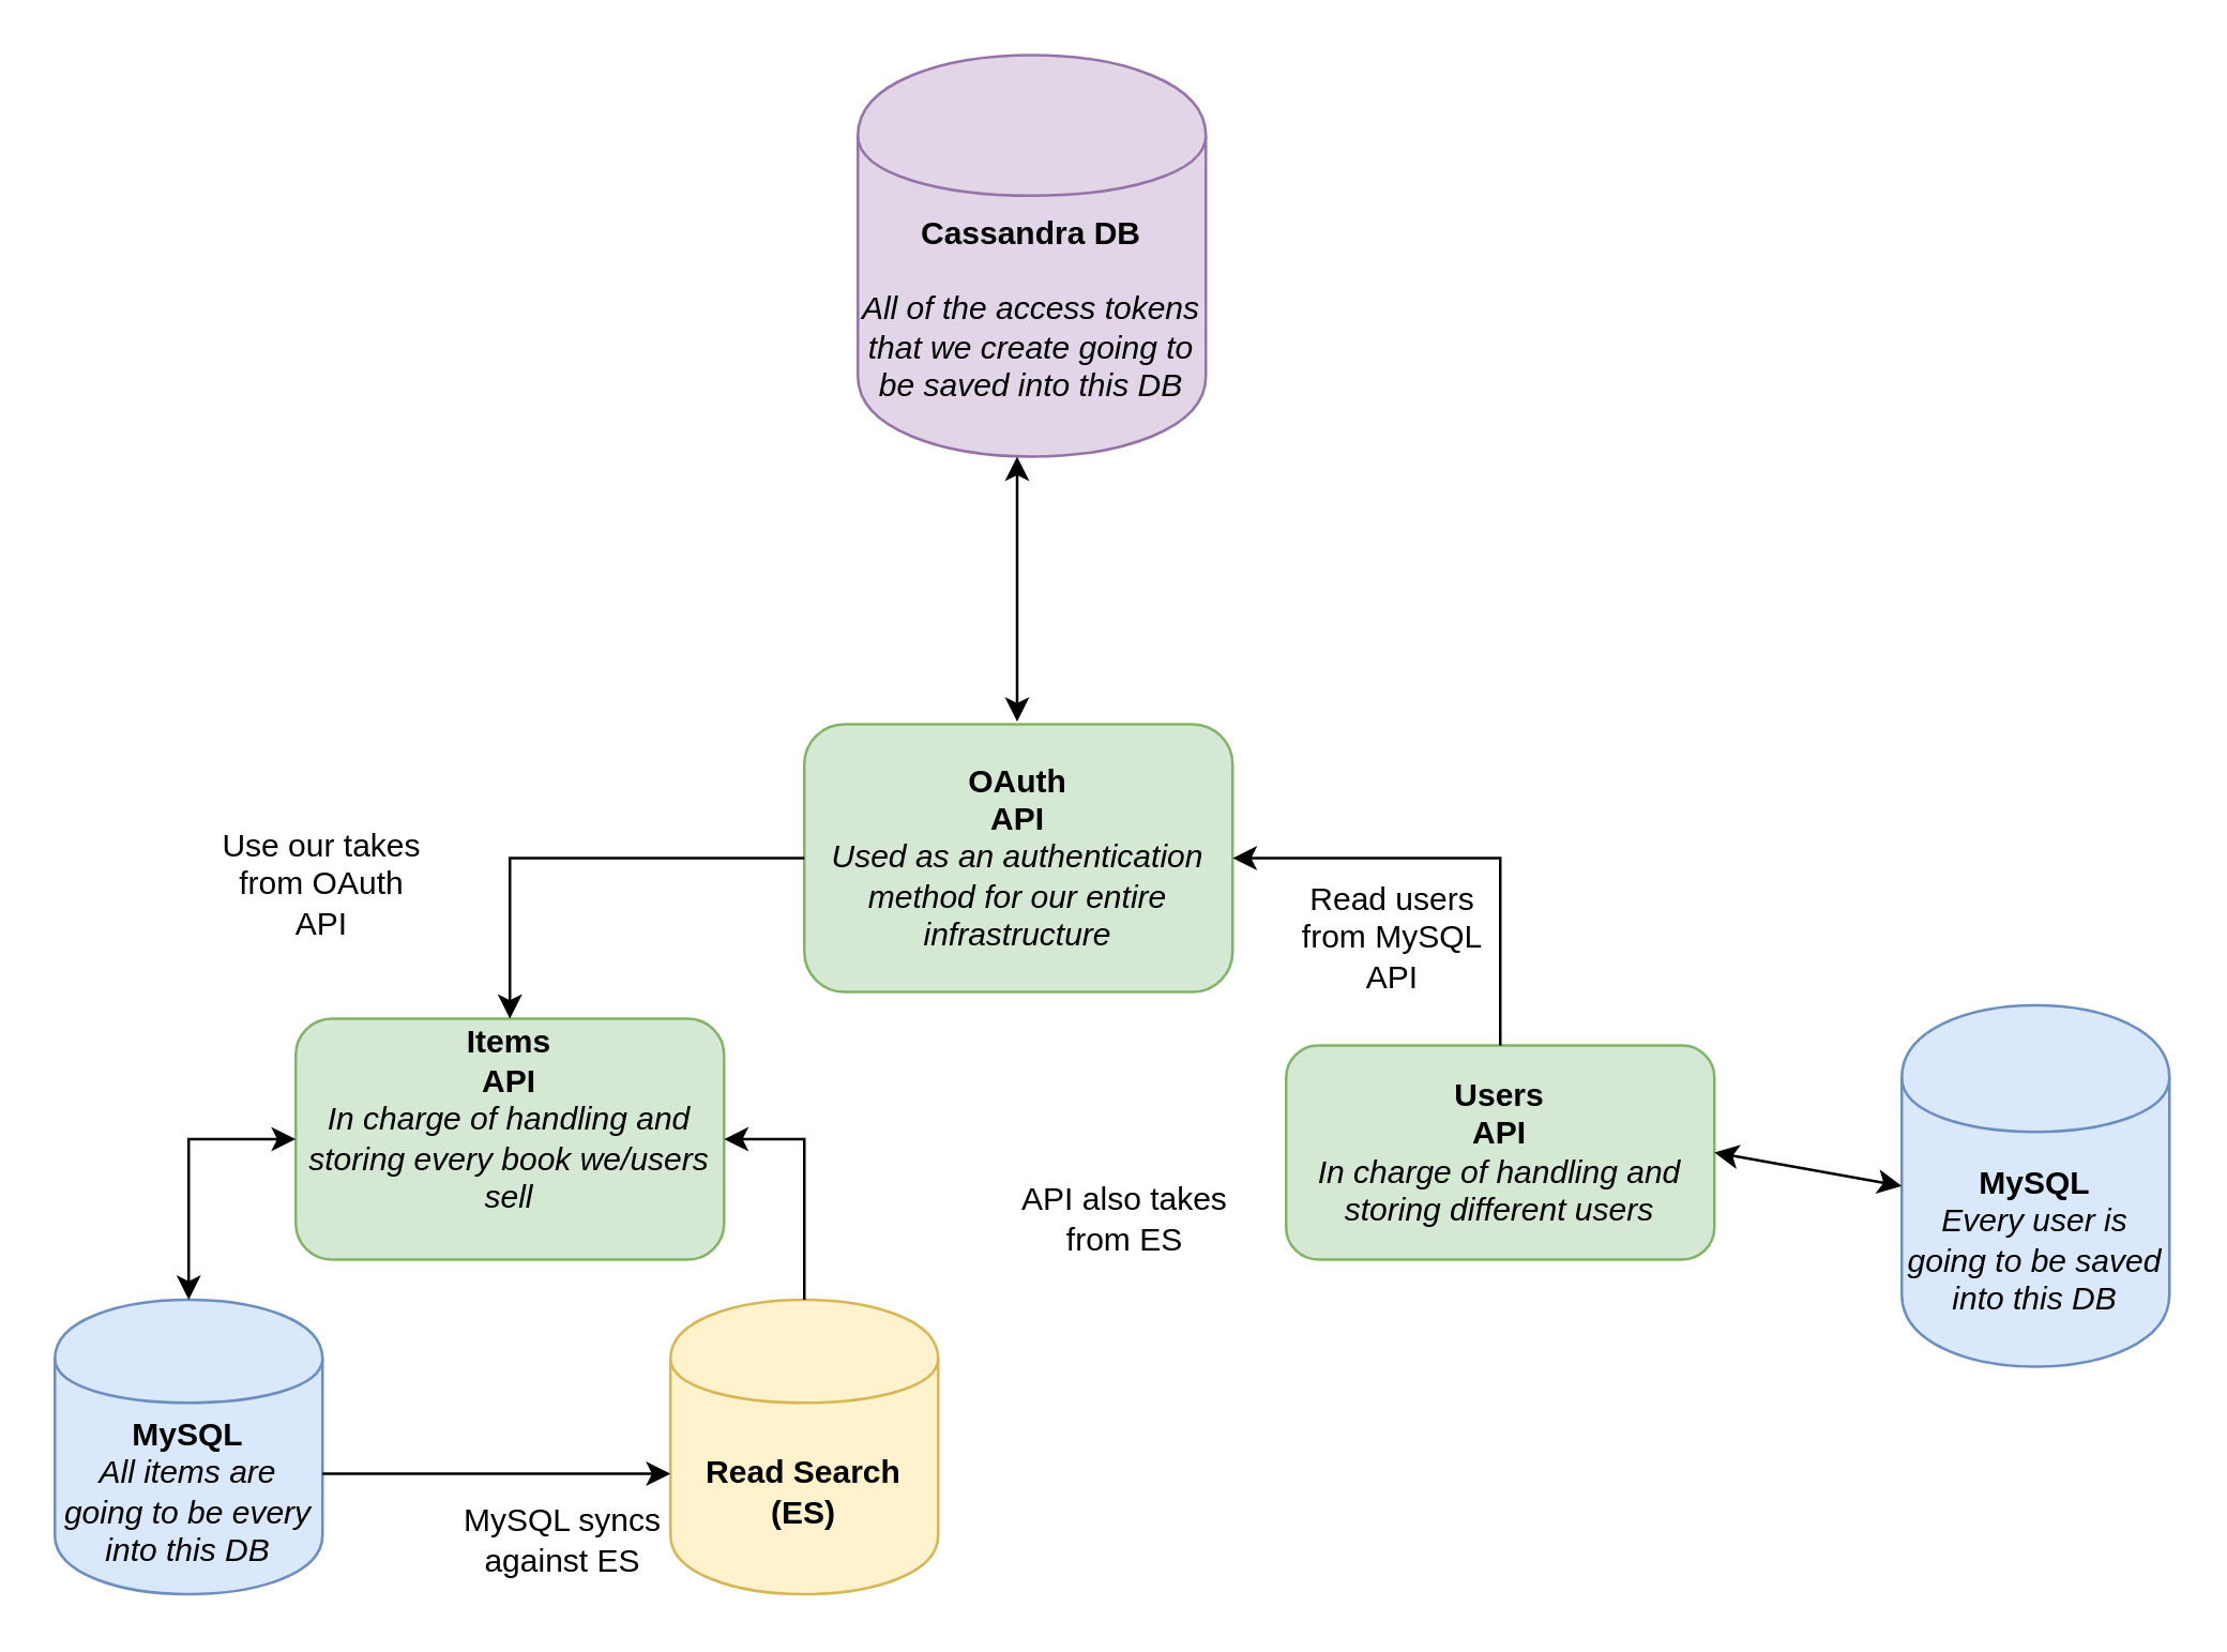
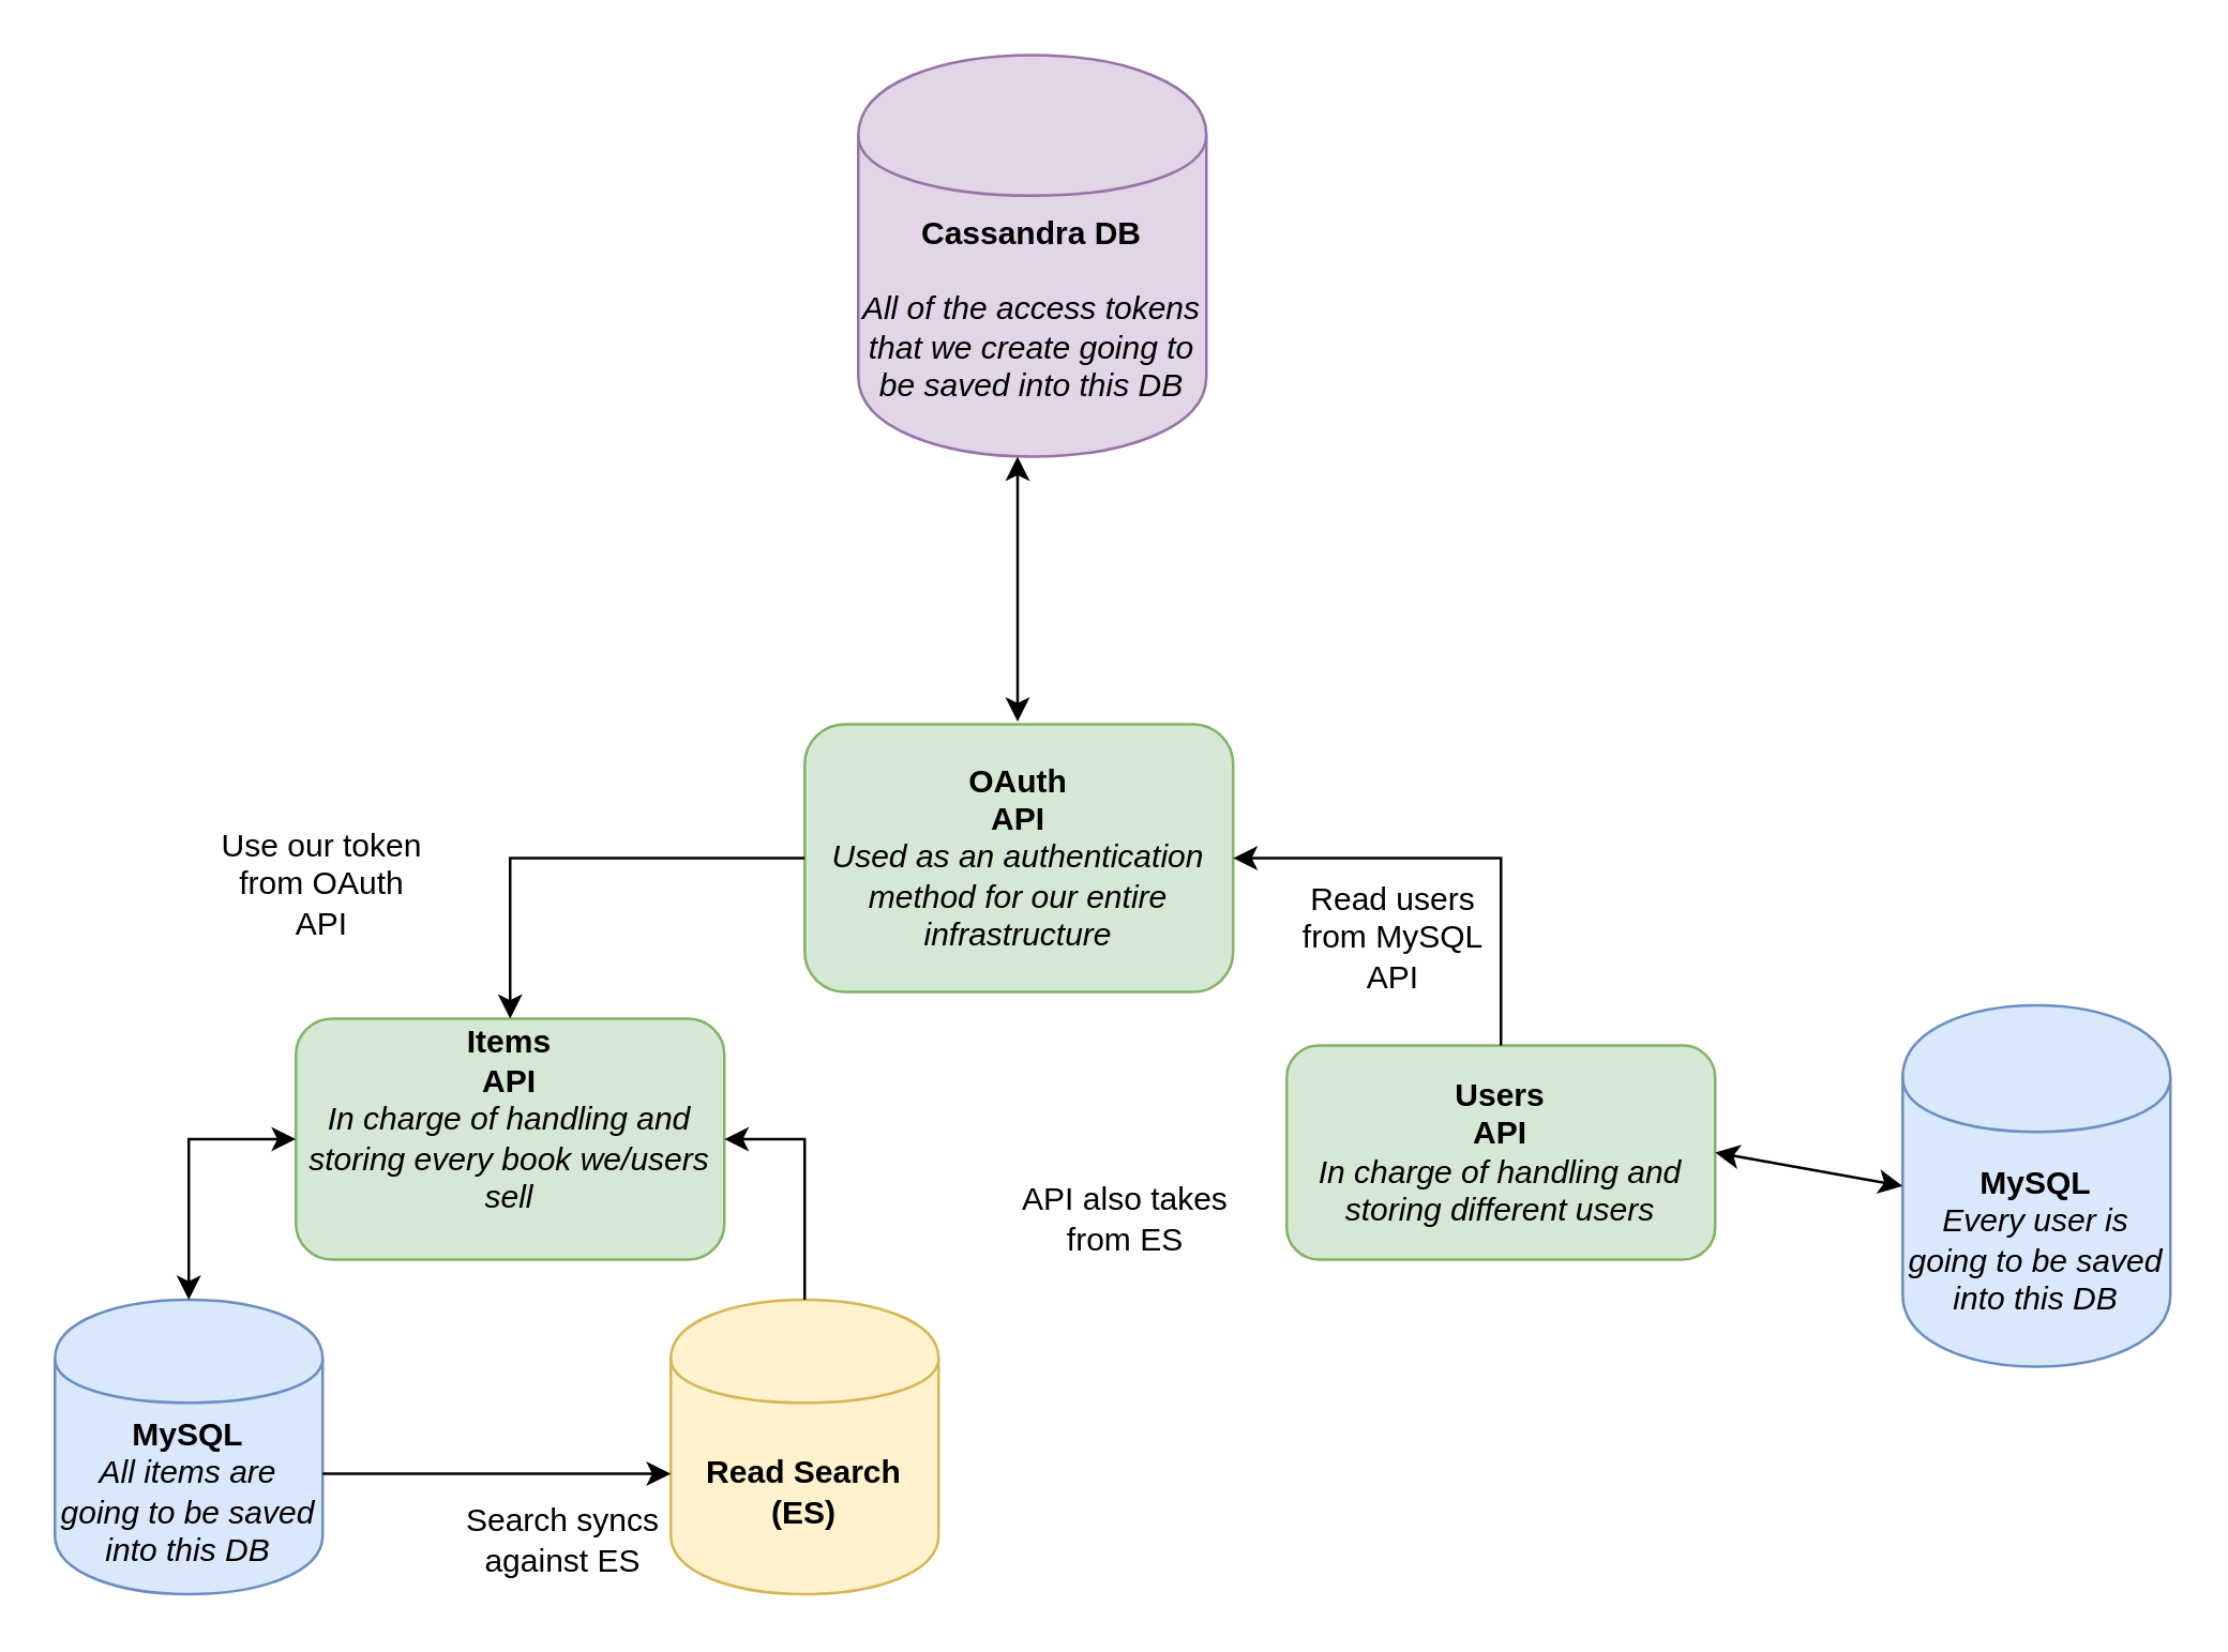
  <mxCell id="0" />
  <mxCell id="1" parent="0" />
  <mxCell id="2" value="&lt;div&gt;&lt;b&gt;Users &lt;br&gt;&lt;/b&gt;&lt;/div&gt;&lt;div&gt;&lt;b&gt;API&lt;/b&gt;&lt;/div&gt;&lt;div&gt;&lt;i&gt;In charge of handling and storing different users&lt;/i&gt;&lt;/div&gt;" style="rounded=1;whiteSpace=wrap;html=1;fillColor=#d5e8d4;strokeColor=#82b366;" parent="1" vertex="1"><mxGeometry x="480" y="390" width="160" height="80" as="geometry" /></mxCell>
  <mxCell id="3" value="&lt;div&gt;&lt;b&gt;MySQL&lt;/b&gt;&lt;/div&gt;&lt;div&gt;&lt;i&gt;Every user is going to be saved into this DB&lt;/i&gt;&lt;br&gt;&lt;/div&gt;" style="shape=cylinder;whiteSpace=wrap;html=1;boundedLbl=1;backgroundOutline=1;rounded=1;fillColor=#dae8fc;strokeColor=#6c8ebf;" parent="1" vertex="1"><mxGeometry x="710" y="375" width="100" height="135" as="geometry" /></mxCell>
  <mxCell id="4" value="&lt;div&gt;&lt;b&gt;OAuth&lt;/b&gt;&lt;/div&gt;&lt;div&gt;&lt;b&gt;API&lt;/b&gt;&lt;/div&gt;&lt;div&gt;&lt;i&gt;Used as an authentication method for our entire infrastructure&lt;/i&gt;&lt;/div&gt;" style="rounded=1;whiteSpace=wrap;html=1;fillColor=#d5e8d4;strokeColor=#82b366;" parent="1" vertex="1"><mxGeometry x="300" y="270" width="160" height="100" as="geometry" /></mxCell>
  <mxCell id="5" value="&lt;div&gt;Read users from MySQL API&lt;/div&gt;" style="text;html=1;strokeColor=none;fillColor=none;align=center;verticalAlign=middle;whiteSpace=wrap;rounded=0;" parent="1" vertex="1"><mxGeometry x="480" y="330" width="80" height="40" as="geometry" /></mxCell>
  <mxCell id="6" value="" style="endArrow=classic;startArrow=classic;html=1;entryX=0;entryY=0.5;entryDx=0;entryDy=0;exitX=1;exitY=0.5;exitDx=0;exitDy=0;" parent="1" source="2" target="3" edge="1"><mxGeometry width="50" height="50" relative="1" as="geometry"><mxPoint x="470" y="429.5" as="sourcePoint" /><mxPoint x="550" y="429.5" as="targetPoint" /><Array as="points" /></mxGeometry></mxCell>
  <mxCell id="7" value="" style="endArrow=classic;html=1;entryX=1;entryY=0.5;entryDx=0;entryDy=0;rounded=0;" parent="1" target="4" edge="1"><mxGeometry width="50" height="50" relative="1" as="geometry"><mxPoint x="560" y="390" as="sourcePoint" /><mxPoint x="560" y="250" as="targetPoint" /><Array as="points"><mxPoint x="560" y="320" /></Array></mxGeometry></mxCell>
  <mxCell id="8" value="&lt;div&gt;&lt;b&gt;Cassandra DB&lt;/b&gt;&lt;/div&gt;&lt;div&gt;&lt;b&gt;&lt;br&gt;&lt;/b&gt;&lt;/div&gt;&lt;div&gt;&lt;i&gt;All of the access tokens that we create going to be saved into this DB&lt;/i&gt;&lt;br&gt;&lt;/div&gt;" style="shape=cylinder;whiteSpace=wrap;html=1;boundedLbl=1;backgroundOutline=1;rounded=1;fillColor=#e1d5e7;strokeColor=#9673a6;" parent="1" vertex="1"><mxGeometry x="320" y="20" width="130" height="150" as="geometry" /></mxCell>
  <mxCell id="9" value="" style="endArrow=classic;startArrow=classic;html=1;" parent="1" edge="1"><mxGeometry width="50" height="50" relative="1" as="geometry"><mxPoint x="379.5" y="269" as="sourcePoint" /><mxPoint x="379.5" y="170" as="targetPoint" /></mxGeometry></mxCell>
  <mxCell id="10" value="&lt;div&gt;&lt;b&gt;Items&lt;/b&gt;&lt;/div&gt;&lt;div&gt;&lt;b&gt;API&lt;/b&gt;&lt;/div&gt;&lt;div&gt;&lt;i&gt;In charge of handling and storing every book we/users sell&lt;/i&gt;&lt;/div&gt;&lt;div&gt;&lt;i&gt;&lt;/i&gt;&lt;br&gt;&lt;/div&gt;" style="rounded=1;whiteSpace=wrap;html=1;fillColor=#d5e8d4;strokeColor=#82b366;" parent="1" vertex="1"><mxGeometry x="110" y="380" width="160" height="90" as="geometry" /></mxCell>
- <mxCell id="11" value="&lt;div&gt;&lt;b&gt;MySQL&lt;/b&gt;&lt;/div&gt;&lt;div&gt;&lt;i&gt;All items are going to be every into this DB&lt;/i&gt;&lt;br&gt;&lt;/div&gt;" style="shape=cylinder;whiteSpace=wrap;html=1;boundedLbl=1;backgroundOutline=1;rounded=1;fillColor=#dae8fc;strokeColor=#6c8ebf;" parent="1" vertex="1"><mxGeometry x="20" y="485" width="100" height="110" as="geometry" /></mxCell>
+ <mxCell id="11" value="&lt;div&gt;&lt;b&gt;MySQL&lt;/b&gt;&lt;/div&gt;&lt;div&gt;&lt;i&gt;All items are going to be saved into this DB&lt;/i&gt;&lt;br&gt;&lt;/div&gt;" style="shape=cylinder;whiteSpace=wrap;html=1;boundedLbl=1;backgroundOutline=1;rounded=1;fillColor=#dae8fc;strokeColor=#6c8ebf;" parent="1" vertex="1"><mxGeometry x="20" y="485" width="100" height="110" as="geometry" /></mxCell>
  <mxCell id="12" value="&lt;div&gt;&lt;b&gt;Read Search (ES)&lt;br&gt;&lt;/b&gt;&lt;/div&gt;" style="shape=cylinder;whiteSpace=wrap;html=1;boundedLbl=1;backgroundOutline=1;rounded=1;fillColor=#fff2cc;strokeColor=#d6b656;" parent="1" vertex="1"><mxGeometry x="250" y="485" width="100" height="110" as="geometry" /></mxCell>
  <mxCell id="13" value="" style="endArrow=classic;html=1;entryX=0;entryY=0.591;entryDx=0;entryDy=0;entryPerimeter=0;" parent="1" target="12" edge="1"><mxGeometry width="50" height="50" relative="1" as="geometry"><mxPoint x="120" y="550" as="sourcePoint" /><mxPoint x="220" y="500" as="targetPoint" /></mxGeometry></mxCell>
- <mxCell id="14" value="&lt;div&gt;MySQL syncs against ES&lt;br&gt;&lt;/div&gt;" style="text;html=1;strokeColor=none;fillColor=none;align=center;verticalAlign=middle;whiteSpace=wrap;rounded=0;" parent="1" vertex="1"><mxGeometry x="170" y="555" width="80" height="40" as="geometry" /></mxCell>
+ <mxCell id="14" value="&lt;div&gt;Search syncs against ES&lt;br&gt;&lt;/div&gt;" style="text;html=1;strokeColor=none;fillColor=none;align=center;verticalAlign=middle;whiteSpace=wrap;rounded=0;" parent="1" vertex="1"><mxGeometry x="170" y="555" width="80" height="40" as="geometry" /></mxCell>
  <mxCell id="15" value="" style="endArrow=classic;html=1;entryX=1;entryY=0.5;entryDx=0;entryDy=0;rounded=0;exitX=0.5;exitY=0;exitDx=0;exitDy=0;" parent="1" source="12" target="10" edge="1"><mxGeometry width="50" height="50" relative="1" as="geometry"><mxPoint x="300" y="485" as="sourcePoint" /><mxPoint x="320" y="410" as="targetPoint" /><Array as="points"><mxPoint x="300" y="425" /></Array></mxGeometry></mxCell>
  <mxCell id="16" value="API also takes from ES" style="text;html=1;strokeColor=none;fillColor=none;align=center;verticalAlign=middle;whiteSpace=wrap;rounded=0;" parent="1" vertex="1"><mxGeometry x="380" y="435" width="80" height="40" as="geometry" /></mxCell>
- <mxCell id="17" value="&lt;div&gt;Use our takes from OAuth API&lt;/div&gt;" style="text;html=1;strokeColor=none;fillColor=none;align=center;verticalAlign=middle;whiteSpace=wrap;rounded=0;" parent="1" vertex="1"><mxGeometry x="80" y="310" width="80" height="40" as="geometry" /></mxCell>
+ <mxCell id="17" value="&lt;div&gt;Use our token from OAuth API&lt;/div&gt;" style="text;html=1;strokeColor=none;fillColor=none;align=center;verticalAlign=middle;whiteSpace=wrap;rounded=0;" parent="1" vertex="1"><mxGeometry x="80" y="310" width="80" height="40" as="geometry" /></mxCell>
  <mxCell id="18" value="" style="endArrow=classic;html=1;entryX=0.5;entryY=0;entryDx=0;entryDy=0;exitX=0;exitY=0.5;exitDx=0;exitDy=0;rounded=0;" parent="1" source="4" target="10" edge="1"><mxGeometry width="50" height="50" relative="1" as="geometry"><mxPoint x="180" y="320" as="sourcePoint" /><mxPoint x="230" y="270" as="targetPoint" /><Array as="points"><mxPoint x="190" y="320" /></Array></mxGeometry></mxCell>
  <mxCell id="19" value="" style="endArrow=classic;startArrow=classic;html=1;entryX=0;entryY=0.5;entryDx=0;entryDy=0;rounded=0;exitX=0.5;exitY=0;exitDx=0;exitDy=0;" parent="1" source="11" target="10" edge="1"><mxGeometry width="50" height="50" relative="1" as="geometry"><mxPoint x="70" y="480" as="sourcePoint" /><mxPoint x="90" y="435" as="targetPoint" /><Array as="points"><mxPoint x="70" y="425" /></Array></mxGeometry></mxCell>
